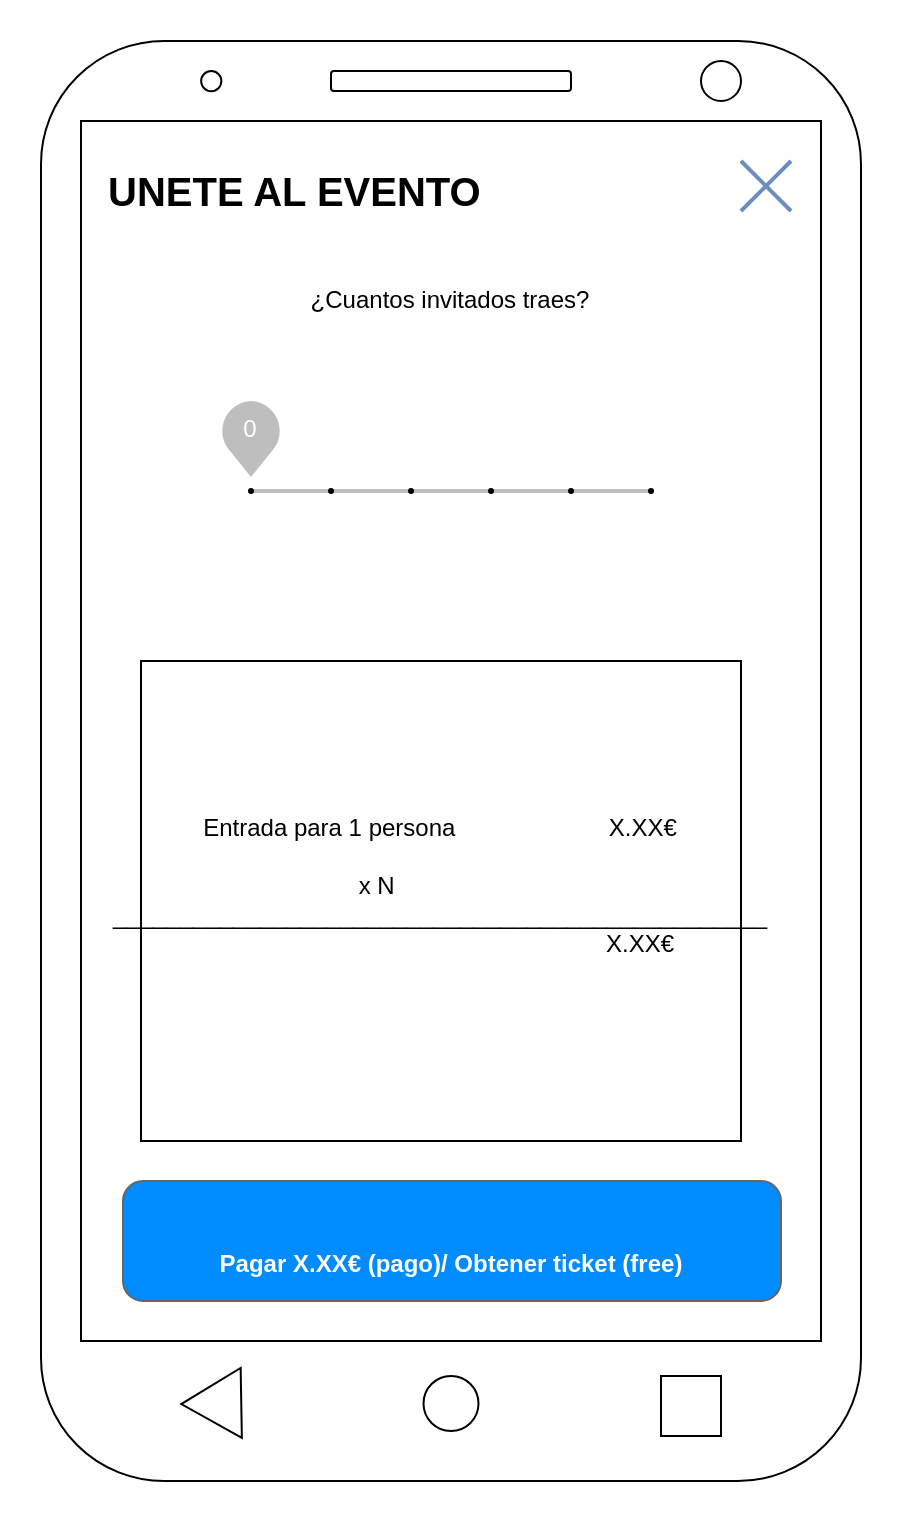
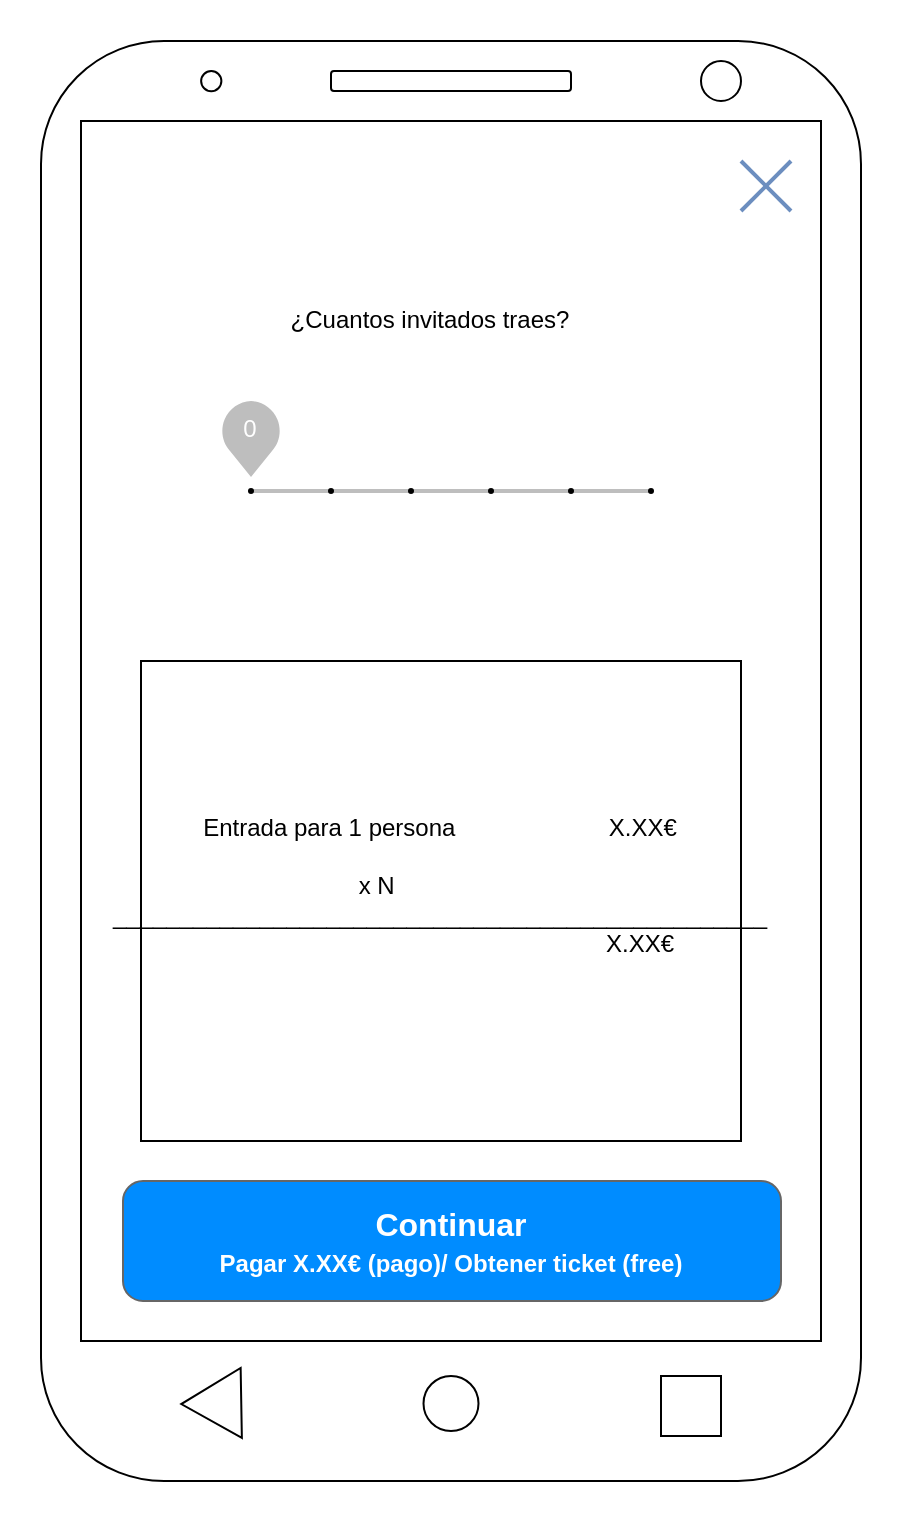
  <mxCell id="0" />
  <mxCell id="1" parent="0" />
  <mxCell id="2" value="" style="rounded=1;whiteSpace=wrap;html=1;" parent="1" vertex="1"><mxGeometry x="20" y="20" width="410" height="720" as="geometry" /></mxCell>
  <mxCell id="3" value="" style="rounded=0;whiteSpace=wrap;html=1;" parent="1" vertex="1"><mxGeometry x="40" y="60" width="370" height="610" as="geometry" /></mxCell>
  <mxCell id="4" value="" style="ellipse;whiteSpace=wrap;html=1;aspect=fixed;" parent="1" vertex="1"><mxGeometry x="211.25" y="687.5" width="27.5" height="27.5" as="geometry" /></mxCell>
  <mxCell id="5" value="" style="triangle;whiteSpace=wrap;html=1;rotation=-181;" parent="1" vertex="1"><mxGeometry x="90.13" y="683.75" width="30" height="35" as="geometry" /></mxCell>
  <mxCell id="6" value="" style="whiteSpace=wrap;html=1;aspect=fixed;" parent="1" vertex="1"><mxGeometry x="330" y="687.5" width="30" height="30" as="geometry" /></mxCell>
  <mxCell id="7" value="" style="ellipse;whiteSpace=wrap;html=1;aspect=fixed;" parent="1" vertex="1"><mxGeometry x="350" y="30" width="20" height="20" as="geometry" /></mxCell>
  <mxCell id="8" value="" style="ellipse;whiteSpace=wrap;html=1;aspect=fixed;" parent="1" vertex="1"><mxGeometry x="100.07" y="35" width="10.13" height="10.13" as="geometry" /></mxCell>
  <mxCell id="9" value="" style="rounded=1;whiteSpace=wrap;html=1;" parent="1" vertex="1"><mxGeometry x="165" y="35" width="120" height="10" as="geometry" /></mxCell>
- <mxCell id="10" value="UNETE AL EVENTO" style="text;html=1;strokeColor=none;fillColor=none;align=left;verticalAlign=middle;whiteSpace=wrap;rounded=0;fontSize=20;fontStyle=1;fontColor=#000000;" vertex="1" parent="1"><mxGeometry x="52" y="85" width="224.87" height="20" as="geometry" /></mxCell>
  <mxCell id="11" value="" style="dashed=0;aspect=fixed;verticalLabelPosition=bottom;verticalAlign=top;align=center;shape=mxgraph.gmdl.x;strokeColor=#6c8ebf;fillColor=#dae8fc;shadow=0;strokeWidth=2;" vertex="1" parent="1"><mxGeometry x="370" y="80" width="25" height="25" as="geometry" /></mxCell>
- <mxCell id="12" value="¿Cuantos invitados traes?" style="text;html=1;strokeColor=none;fillColor=none;align=center;verticalAlign=middle;whiteSpace=wrap;rounded=0;" vertex="1" parent="1"><mxGeometry x="125" y="140" width="200" height="20" as="geometry" /></mxCell>
+ <mxCell id="12" value="¿Cuantos invitados traes?" style="text;html=1;strokeColor=none;fillColor=none;align=center;verticalAlign=middle;whiteSpace=wrap;rounded=0;" vertex="1" parent="1"><mxGeometry x="115" y="150" width="200" height="20" as="geometry" /></mxCell>
  <mxCell id="13" value="" style="dashed=0;verticalLabelPosition=bottom;verticalAlign=top;align=center;shape=mxgraph.gmdl.sliderDiscreteDots;barPos=0;bright=1;strokeColor=#0F9D58;opacity=100;strokeWidth=2;fillColor=#0F9D58;handleSize=10;shadow=0;fontSize=12;fontColor=#ffffff;" vertex="1" parent="1"><mxGeometry x="125" y="200" width="200" height="45" as="geometry" /></mxCell>
  <mxCell id="14" value="&lt;div&gt;Entrada para 1 persona &amp;nbsp; &amp;nbsp; &amp;nbsp; &amp;nbsp; &amp;nbsp; &amp;nbsp; &amp;nbsp; &amp;nbsp; &amp;nbsp; &amp;nbsp; &amp;nbsp; X.XX€&lt;/div&gt;&lt;div&gt;&lt;br&gt;&lt;/div&gt;&lt;div&gt;x N &amp;nbsp; &amp;nbsp; &amp;nbsp; &amp;nbsp; &amp;nbsp; &amp;nbsp; &amp;nbsp; &amp;nbsp; &amp;nbsp;&amp;nbsp; &lt;br&gt;&lt;/div&gt;&lt;div&gt;_________________________________________________&lt;/div&gt;&lt;div&gt;&amp;nbsp; &amp;nbsp; &amp;nbsp; &amp;nbsp; &amp;nbsp; &amp;nbsp; &amp;nbsp; &amp;nbsp; &amp;nbsp; &amp;nbsp; &amp;nbsp; &amp;nbsp; &amp;nbsp; &amp;nbsp; &amp;nbsp; &amp;nbsp; &amp;nbsp; &amp;nbsp; &amp;nbsp; &amp;nbsp; &amp;nbsp; &amp;nbsp; &amp;nbsp; &amp;nbsp; &amp;nbsp; &amp;nbsp; &amp;nbsp;&amp;nbsp;&amp;nbsp;&amp;nbsp;&amp;nbsp;&amp;nbsp;&amp;nbsp;&amp;nbsp;&amp;nbsp;&amp;nbsp;&amp;nbsp; X.XX€ &amp;nbsp;&amp;nbsp;&amp;nbsp; &lt;br&gt;&lt;/div&gt;&lt;div&gt;&lt;br&gt; &lt;/div&gt;" style="rounded=0;whiteSpace=wrap;html=1;" vertex="1" parent="1"><mxGeometry x="70" y="330" width="300" height="240" as="geometry" /></mxCell>
  <mxCell id="15" value="" style="strokeWidth=1;shadow=0;dashed=0;align=center;html=1;shape=mxgraph.mockup.buttons.multiButton;fillColor=#008cff;strokeColor=#666666;mainText=;subText=;" vertex="1" parent="1"><mxGeometry x="61" y="590" width="329" height="60" as="geometry" /></mxCell>
+ <mxCell id="16" value="Continuar" style="strokeWidth=1;shadow=0;dashed=0;align=center;html=1;shape=mxgraph.mockup.anchor;fontSize=16;fontColor=#ffffff;fontStyle=1;whiteSpace=wrap;" vertex="1" parent="15"><mxGeometry y="9.6" width="329" height="24" as="geometry" /></mxCell>
  <mxCell id="17" value="Pagar X.XX€ (pago)/ Obtener ticket (free)" style="strokeWidth=1;shadow=0;dashed=0;align=center;html=1;shape=mxgraph.mockup.anchor;fontSize=12;fontColor=#ffffff;fontStyle=1;whiteSpace=wrap;" vertex="1" parent="15"><mxGeometry y="36" width="329" height="12" as="geometry" /></mxCell>
